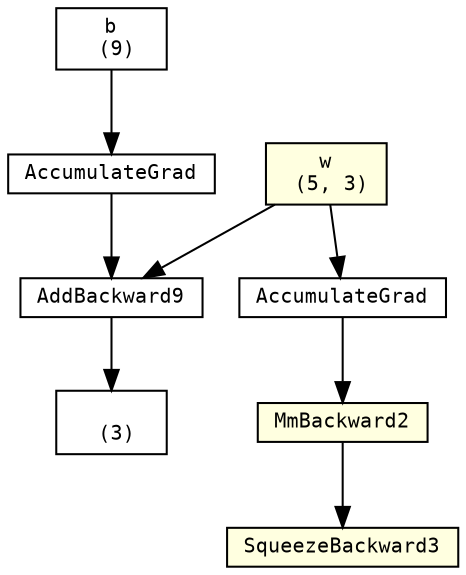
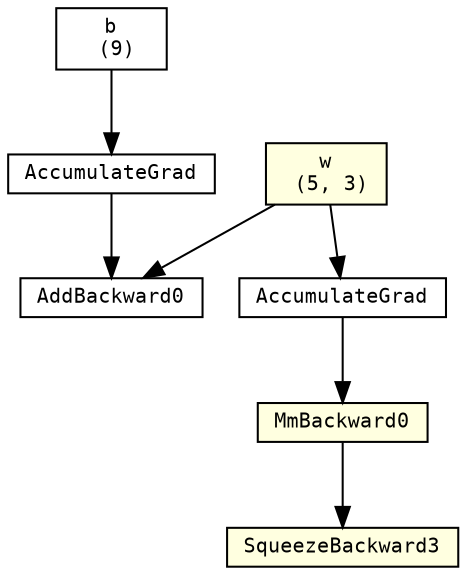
  digraph {
    node [align=left fillcolor=white fontname=monospace fontsize=10 ranksep=0.1 shape=box style=filled]
-   n1 [height=0.2 label="\n (3)"]
-   n2 [height=0.2 label=AddBackward9]
+   n2 [height=0.2 label=AddBackward0]
    n3 [fillcolor=lightyellow height=0.2 label=SqueezeBackward3]
-   n4 [fillcolor=lightyellow height=0.2 label=MmBackward2]
+   n4 [fillcolor=lightyellow height=0.2 label=MmBackward0]
    n5 [height=0.2 label=AccumulateGrad]
    n6 [fillcolor=lightyellow height=0.2 label="w\n (5, 3)"]
    n7 [height=0.2 label=AccumulateGrad]
    n8 [height=0.2 label="b\n (9)"]
-   n2 -> n1
    n4 -> n3
    n5 -> n4
    n6 -> n2
    n6 -> n5
    n7 -> n2
    n8 -> n7
  }
